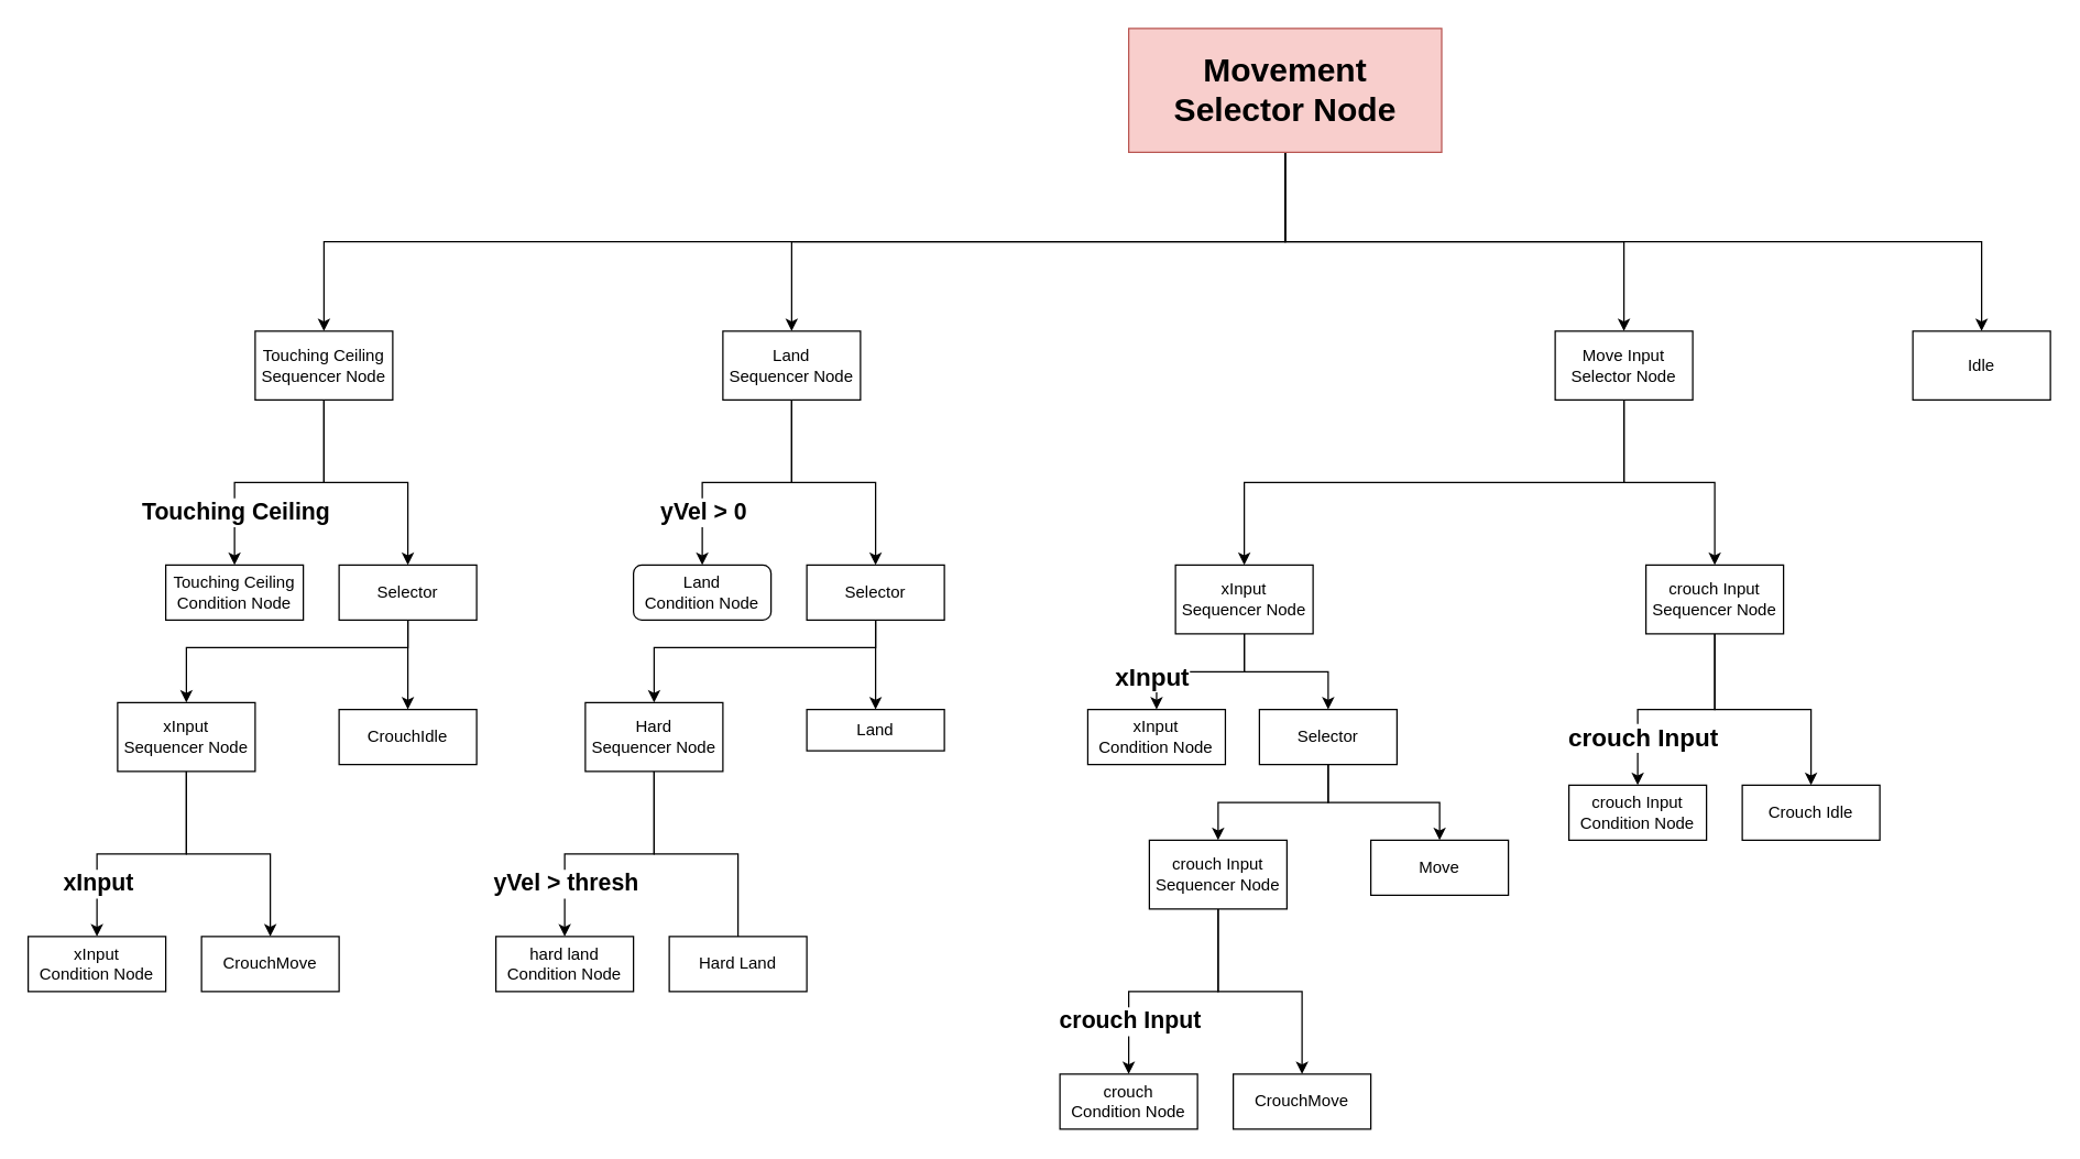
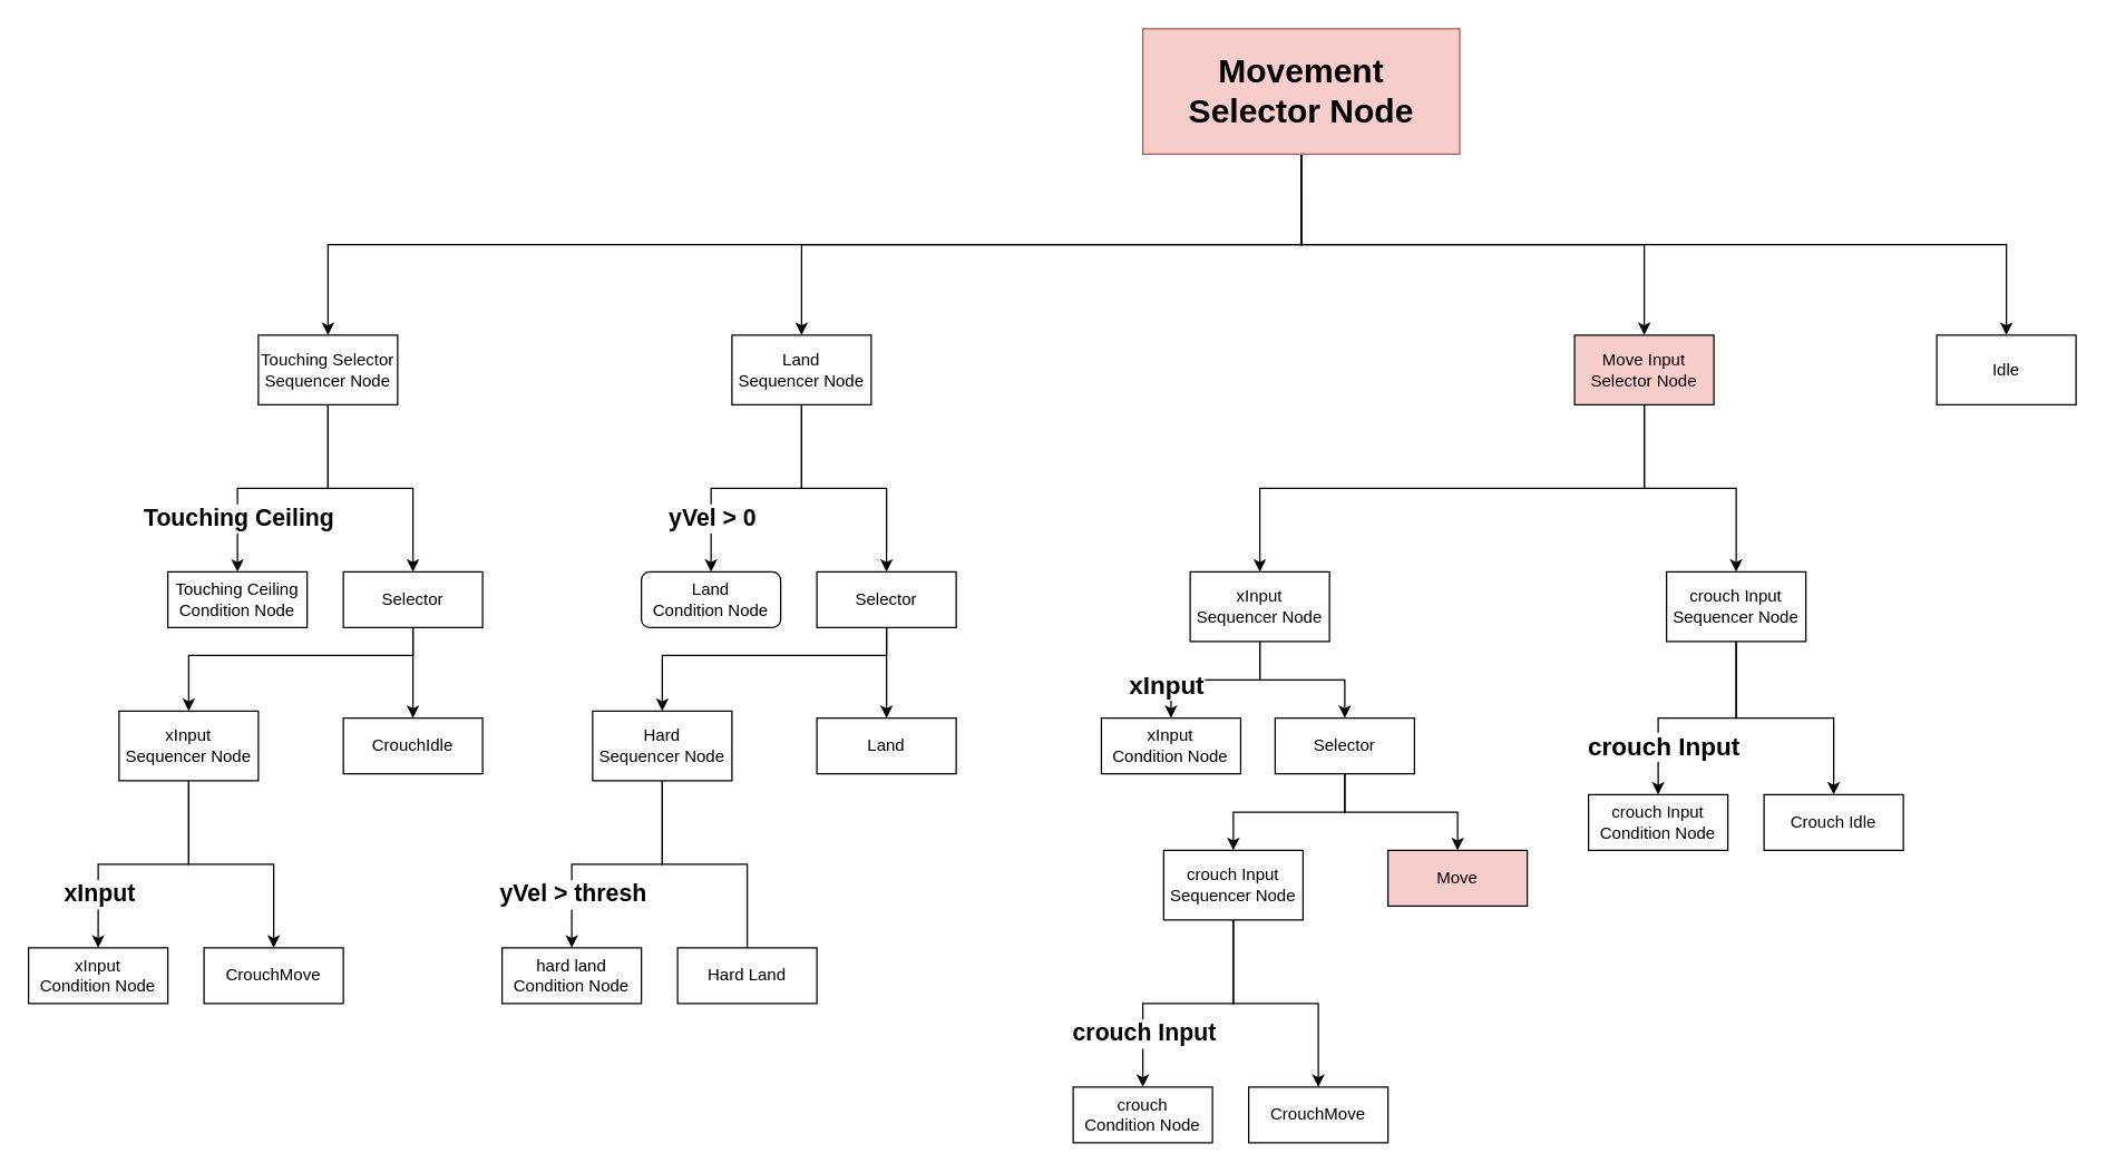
  <mxCell id="0" />
  <mxCell id="1" parent="0" />
  <mxCell id="2" style="edgeStyle=orthogonalEdgeStyle;rounded=0;orthogonalLoop=1;jettySize=auto;html=1;exitX=0.5;exitY=1;exitDx=0;exitDy=0;" parent="1" source="6" target="13" edge="1"><mxGeometry relative="1" as="geometry" /></mxCell>
  <mxCell id="3" style="edgeStyle=orthogonalEdgeStyle;rounded=0;orthogonalLoop=1;jettySize=auto;html=1;entryX=0.5;entryY=0;entryDx=0;entryDy=0;exitX=0.5;exitY=1;exitDx=0;exitDy=0;" parent="1" source="6" target="17" edge="1"><mxGeometry relative="1" as="geometry" /></mxCell>
  <mxCell id="4" style="edgeStyle=orthogonalEdgeStyle;rounded=0;orthogonalLoop=1;jettySize=auto;html=1;entryX=0.5;entryY=0;entryDx=0;entryDy=0;exitX=0.5;exitY=1;exitDx=0;exitDy=0;" parent="1" source="6" target="53" edge="1"><mxGeometry relative="1" as="geometry" /></mxCell>
  <mxCell id="5" style="edgeStyle=orthogonalEdgeStyle;rounded=0;orthogonalLoop=1;jettySize=auto;html=1;entryX=0.5;entryY=0;entryDx=0;entryDy=0;exitX=0.5;exitY=1;exitDx=0;exitDy=0;" parent="1" source="6" target="32" edge="1"><mxGeometry relative="1" as="geometry" /></mxCell>
  <mxCell id="6" value="Movement&lt;br style=&quot;font-size: 24px;&quot;&gt;Selector Node" style="rounded=0;whiteSpace=wrap;html=1;fillColor=#f8cecc;strokeColor=#b85450;fontStyle=1;fontSize=24;" parent="1" vertex="1"><mxGeometry x="820" y="20" width="227.5" height="90" as="geometry" /></mxCell>
  <mxCell id="7" style="edgeStyle=orthogonalEdgeStyle;rounded=0;orthogonalLoop=1;jettySize=auto;html=1;entryX=0.5;entryY=0;entryDx=0;entryDy=0;" parent="1" source="9" target="37" edge="1"><mxGeometry relative="1" as="geometry"><Array as="points"><mxPoint x="296" y="470" /><mxPoint x="135" y="470" /></Array></mxGeometry></mxCell>
  <mxCell id="8" style="edgeStyle=orthogonalEdgeStyle;rounded=0;orthogonalLoop=1;jettySize=auto;html=1;entryX=0.5;entryY=0;entryDx=0;entryDy=0;" parent="1" source="9" target="39" edge="1"><mxGeometry relative="1" as="geometry" /></mxCell>
  <mxCell id="9" value="Selector" style="rounded=0;whiteSpace=wrap;html=1;" parent="1" vertex="1"><mxGeometry x="246" y="410" width="100" height="40" as="geometry" /></mxCell>
  <mxCell id="10" style="edgeStyle=orthogonalEdgeStyle;rounded=0;orthogonalLoop=1;jettySize=auto;html=1;entryX=0.5;entryY=0;entryDx=0;entryDy=0;" parent="1" source="13" target="14" edge="1"><mxGeometry relative="1" as="geometry" /></mxCell>
  <mxCell id="11" value="Touching Ceiling" style="edgeLabel;html=1;align=center;verticalAlign=middle;resizable=0;points=[];fontStyle=1;fontSize=17;" parent="10" vertex="1" connectable="0"><mxGeometry x="0.578" relative="1" as="geometry"><mxPoint as="offset" /></mxGeometry></mxCell>
  <mxCell id="12" style="edgeStyle=orthogonalEdgeStyle;rounded=0;orthogonalLoop=1;jettySize=auto;html=1;entryX=0.5;entryY=0;entryDx=0;entryDy=0;" parent="1" source="13" target="9" edge="1"><mxGeometry relative="1" as="geometry" /></mxCell>
- <mxCell id="13" value="Touching Ceiling&lt;br&gt;Sequencer Node" style="rounded=0;whiteSpace=wrap;html=1;" parent="1" vertex="1"><mxGeometry x="185" y="240" width="100" height="50" as="geometry" /></mxCell>
+ <mxCell id="13" value="Touching Selector&lt;br&gt;Sequencer Node" style="rounded=0;whiteSpace=wrap;html=1;" parent="1" vertex="1"><mxGeometry x="185" y="240" width="100" height="50" as="geometry" /></mxCell>
  <mxCell id="14" value="Touching Ceiling&lt;br style=&quot;border-color: var(--border-color);&quot;&gt;Condition Node" style="rounded=0;whiteSpace=wrap;html=1;" parent="1" vertex="1"><mxGeometry x="120" y="410" width="100" height="40" as="geometry" /></mxCell>
  <mxCell id="15" style="edgeStyle=orthogonalEdgeStyle;rounded=0;orthogonalLoop=1;jettySize=auto;html=1;entryX=0.5;entryY=0;entryDx=0;entryDy=0;exitX=0.5;exitY=1;exitDx=0;exitDy=0;" parent="1" source="17" target="30" edge="1"><mxGeometry relative="1" as="geometry" /></mxCell>
  <mxCell id="16" style="edgeStyle=orthogonalEdgeStyle;rounded=0;orthogonalLoop=1;jettySize=auto;html=1;entryX=0.5;entryY=0;entryDx=0;entryDy=0;exitX=0.5;exitY=1;exitDx=0;exitDy=0;" parent="1" source="17" target="24" edge="1"><mxGeometry relative="1" as="geometry" /></mxCell>
- <mxCell id="17" value="Move Input&lt;br&gt;Selector Node" style="rounded=0;whiteSpace=wrap;html=1;" parent="1" vertex="1"><mxGeometry x="1130" y="240" width="100" height="50" as="geometry" /></mxCell>
+ <mxCell id="17" value="Move Input&lt;br&gt;Selector Node" style="rounded=0;whiteSpace=wrap;html=1;fillColor=#f8cecc;" parent="1" vertex="1"><mxGeometry x="1130" y="240" width="100" height="50" as="geometry" /></mxCell>
  <mxCell id="18" style="edgeStyle=orthogonalEdgeStyle;rounded=0;orthogonalLoop=1;jettySize=auto;html=1;entryX=0.5;entryY=0;entryDx=0;entryDy=0;" parent="1" source="20" target="44" edge="1"><mxGeometry relative="1" as="geometry" /></mxCell>
  <mxCell id="19" style="edgeStyle=orthogonalEdgeStyle;rounded=0;orthogonalLoop=1;jettySize=auto;html=1;entryX=0.5;entryY=0;entryDx=0;entryDy=0;" parent="1" source="20" target="46" edge="1"><mxGeometry relative="1" as="geometry" /></mxCell>
  <mxCell id="20" value="Selector" style="rounded=0;whiteSpace=wrap;html=1;" parent="1" vertex="1"><mxGeometry x="915" y="515" width="100" height="40" as="geometry" /></mxCell>
  <mxCell id="21" style="edgeStyle=orthogonalEdgeStyle;rounded=0;orthogonalLoop=1;jettySize=auto;html=1;entryX=0.5;entryY=0;entryDx=0;entryDy=0;" parent="1" source="24" target="25" edge="1"><mxGeometry relative="1" as="geometry" /></mxCell>
  <mxCell id="22" value="xInput" style="edgeLabel;html=1;align=center;verticalAlign=middle;resizable=0;points=[];fontStyle=1;fontSize=18;" parent="21" vertex="1" connectable="0"><mxGeometry x="0.6" y="-4" relative="1" as="geometry"><mxPoint as="offset" /></mxGeometry></mxCell>
  <mxCell id="23" style="edgeStyle=orthogonalEdgeStyle;rounded=0;orthogonalLoop=1;jettySize=auto;html=1;entryX=0.5;entryY=0;entryDx=0;entryDy=0;" parent="1" source="24" target="20" edge="1"><mxGeometry relative="1" as="geometry" /></mxCell>
  <mxCell id="24" value="xInput&lt;br&gt;Sequencer Node" style="rounded=0;whiteSpace=wrap;html=1;" parent="1" vertex="1"><mxGeometry x="854" y="410" width="100" height="50" as="geometry" /></mxCell>
  <mxCell id="25" value="xInput&lt;br&gt;Condition Node" style="rounded=0;whiteSpace=wrap;html=1;" parent="1" vertex="1"><mxGeometry x="790.25" y="515" width="100" height="40" as="geometry" /></mxCell>
  <mxCell id="26" value="Crouch Idle" style="rounded=0;whiteSpace=wrap;html=1;" parent="1" vertex="1"><mxGeometry x="1266" y="570" width="100" height="40" as="geometry" /></mxCell>
  <mxCell id="27" style="edgeStyle=orthogonalEdgeStyle;rounded=0;orthogonalLoop=1;jettySize=auto;html=1;entryX=0.5;entryY=0;entryDx=0;entryDy=0;" parent="1" source="30" target="31" edge="1"><mxGeometry relative="1" as="geometry" /></mxCell>
  <mxCell id="28" value="crouch Input" style="edgeLabel;html=1;align=center;verticalAlign=middle;resizable=0;points=[];fontStyle=1;fontSize=18;" parent="27" vertex="1" connectable="0"><mxGeometry x="0.58" y="3" relative="1" as="geometry"><mxPoint as="offset" /></mxGeometry></mxCell>
  <mxCell id="29" style="edgeStyle=orthogonalEdgeStyle;rounded=0;orthogonalLoop=1;jettySize=auto;html=1;entryX=0.5;entryY=0;entryDx=0;entryDy=0;" parent="1" source="30" target="26" edge="1"><mxGeometry relative="1" as="geometry" /></mxCell>
  <mxCell id="30" value="crouch Input&lt;br&gt;Sequencer Node" style="rounded=0;whiteSpace=wrap;html=1;" parent="1" vertex="1"><mxGeometry x="1196" y="410" width="100" height="50" as="geometry" /></mxCell>
  <mxCell id="31" value="crouch Input&lt;br&gt;Condition Node" style="rounded=0;whiteSpace=wrap;html=1;" parent="1" vertex="1"><mxGeometry x="1140" y="570" width="100" height="40" as="geometry" /></mxCell>
  <mxCell id="32" value="Idle" style="rounded=0;whiteSpace=wrap;html=1;" parent="1" vertex="1"><mxGeometry x="1390" y="240" width="100" height="50" as="geometry" /></mxCell>
  <mxCell id="33" value="CrouchMove" style="rounded=0;whiteSpace=wrap;html=1;" parent="1" vertex="1"><mxGeometry x="146" y="680" width="100" height="40" as="geometry" /></mxCell>
  <mxCell id="34" style="edgeStyle=orthogonalEdgeStyle;rounded=0;orthogonalLoop=1;jettySize=auto;html=1;entryX=0.5;entryY=0;entryDx=0;entryDy=0;" parent="1" source="37" target="38" edge="1"><mxGeometry relative="1" as="geometry" /></mxCell>
  <mxCell id="35" value="xInput" style="edgeLabel;html=1;align=center;verticalAlign=middle;resizable=0;points=[];fontStyle=1;fontSize=17;" parent="34" vertex="1" connectable="0"><mxGeometry x="0.578" relative="1" as="geometry"><mxPoint as="offset" /></mxGeometry></mxCell>
  <mxCell id="36" style="edgeStyle=orthogonalEdgeStyle;rounded=0;orthogonalLoop=1;jettySize=auto;html=1;entryX=0.5;entryY=0;entryDx=0;entryDy=0;" parent="1" source="37" target="33" edge="1"><mxGeometry relative="1" as="geometry" /></mxCell>
  <mxCell id="37" value="xInput&lt;br&gt;Sequencer Node" style="rounded=0;whiteSpace=wrap;html=1;" parent="1" vertex="1"><mxGeometry x="85" y="510" width="100" height="50" as="geometry" /></mxCell>
  <mxCell id="38" value="xInput&lt;br&gt;Condition Node" style="rounded=0;whiteSpace=wrap;html=1;" parent="1" vertex="1"><mxGeometry x="20" y="680" width="100" height="40" as="geometry" /></mxCell>
  <mxCell id="39" value="CrouchIdle" style="rounded=0;whiteSpace=wrap;html=1;" parent="1" vertex="1"><mxGeometry x="246" y="515" width="100" height="40" as="geometry" /></mxCell>
  <mxCell id="40" value="CrouchMove" style="rounded=0;whiteSpace=wrap;html=1;" parent="1" vertex="1"><mxGeometry x="896" y="780" width="100" height="40" as="geometry" /></mxCell>
  <mxCell id="41" style="edgeStyle=orthogonalEdgeStyle;rounded=0;orthogonalLoop=1;jettySize=auto;html=1;entryX=0.5;entryY=0;entryDx=0;entryDy=0;" parent="1" source="44" target="45" edge="1"><mxGeometry relative="1" as="geometry" /></mxCell>
  <mxCell id="42" value="crouch Input" style="edgeLabel;html=1;align=center;verticalAlign=middle;resizable=0;points=[];fontStyle=1;fontSize=17;" parent="41" vertex="1" connectable="0"><mxGeometry x="0.578" relative="1" as="geometry"><mxPoint as="offset" /></mxGeometry></mxCell>
  <mxCell id="43" style="edgeStyle=orthogonalEdgeStyle;rounded=0;orthogonalLoop=1;jettySize=auto;html=1;entryX=0.5;entryY=0;entryDx=0;entryDy=0;" parent="1" source="44" target="40" edge="1"><mxGeometry relative="1" as="geometry" /></mxCell>
  <mxCell id="44" value="crouch Input&lt;br&gt;Sequencer Node" style="rounded=0;whiteSpace=wrap;html=1;" parent="1" vertex="1"><mxGeometry x="835" y="610" width="100" height="50" as="geometry" /></mxCell>
  <mxCell id="45" value="crouch&lt;br&gt;Condition Node" style="rounded=0;whiteSpace=wrap;html=1;" parent="1" vertex="1"><mxGeometry x="770" y="780" width="100" height="40" as="geometry" /></mxCell>
- <mxCell id="46" value="Move" style="rounded=0;whiteSpace=wrap;html=1;" parent="1" vertex="1"><mxGeometry x="996" y="610" width="100" height="40" as="geometry" /></mxCell>
+ <mxCell id="46" value="Move" style="rounded=0;whiteSpace=wrap;html=1;fillColor=#f8cecc;" parent="1" vertex="1"><mxGeometry x="996" y="610" width="100" height="40" as="geometry" /></mxCell>
  <mxCell id="47" style="edgeStyle=orthogonalEdgeStyle;rounded=0;orthogonalLoop=1;jettySize=auto;html=1;entryX=0.5;entryY=0;entryDx=0;entryDy=0;" parent="1" source="49" target="59" edge="1"><mxGeometry relative="1" as="geometry"><Array as="points"><mxPoint x="636" y="470" /><mxPoint x="475" y="470" /></Array></mxGeometry></mxCell>
  <mxCell id="48" style="edgeStyle=orthogonalEdgeStyle;rounded=0;orthogonalLoop=1;jettySize=auto;html=1;entryX=0.5;entryY=0;entryDx=0;entryDy=0;" parent="1" source="49" target="61" edge="1"><mxGeometry relative="1" as="geometry" /></mxCell>
  <mxCell id="49" value="Selector" style="rounded=0;whiteSpace=wrap;html=1;" parent="1" vertex="1"><mxGeometry x="586" y="410" width="100" height="40" as="geometry" /></mxCell>
  <mxCell id="50" style="edgeStyle=orthogonalEdgeStyle;rounded=0;orthogonalLoop=1;jettySize=auto;html=1;entryX=0.5;entryY=0;entryDx=0;entryDy=0;" parent="1" source="53" target="54" edge="1"><mxGeometry relative="1" as="geometry" /></mxCell>
  <mxCell id="51" value="yVel &amp;gt; 0" style="edgeLabel;html=1;align=center;verticalAlign=middle;resizable=0;points=[];fontStyle=1;fontSize=17;" parent="50" vertex="1" connectable="0"><mxGeometry x="0.578" relative="1" as="geometry"><mxPoint as="offset" /></mxGeometry></mxCell>
  <mxCell id="52" style="edgeStyle=orthogonalEdgeStyle;rounded=0;orthogonalLoop=1;jettySize=auto;html=1;entryX=0.5;entryY=0;entryDx=0;entryDy=0;" parent="1" source="53" target="49" edge="1"><mxGeometry relative="1" as="geometry" /></mxCell>
  <mxCell id="53" value="Land&lt;br&gt;Sequencer Node" style="rounded=0;whiteSpace=wrap;html=1;" parent="1" vertex="1"><mxGeometry x="525" y="240" width="100" height="50" as="geometry" /></mxCell>
  <mxCell id="54" value="Land&lt;br style=&quot;border-color: var(--border-color);&quot;&gt;Condition Node" style="whiteSpace=wrap;html=1;rounded=1;" parent="1" vertex="1"><mxGeometry x="460" y="410" width="100" height="40" as="geometry" /></mxCell>
  <mxCell id="55" value="Hard Land" style="rounded=0;whiteSpace=wrap;html=1;" parent="1" vertex="1"><mxGeometry x="486" y="680" width="100" height="40" as="geometry" /></mxCell>
  <mxCell id="56" style="edgeStyle=orthogonalEdgeStyle;rounded=0;orthogonalLoop=1;jettySize=auto;html=1;entryX=0.5;entryY=0;entryDx=0;entryDy=0;" parent="1" source="59" target="60" edge="1"><mxGeometry relative="1" as="geometry" /></mxCell>
  <mxCell id="57" value="yVel &amp;gt; thresh" style="edgeLabel;html=1;align=center;verticalAlign=middle;resizable=0;points=[];fontStyle=1;fontSize=17;" parent="56" vertex="1" connectable="0"><mxGeometry x="0.578" relative="1" as="geometry"><mxPoint as="offset" /></mxGeometry></mxCell>
  <mxCell id="58" style="edgeStyle=orthogonalEdgeStyle;rounded=0;orthogonalLoop=1;jettySize=auto;html=1;entryX=0.5;entryY=0;entryDx=0;entryDy=0;endArrow=none;" parent="1" source="59" target="55" edge="1"><mxGeometry relative="1" as="geometry" /></mxCell>
  <mxCell id="59" value="Hard&lt;br&gt;Sequencer Node" style="rounded=0;whiteSpace=wrap;html=1;" parent="1" vertex="1"><mxGeometry x="425" y="510" width="100" height="50" as="geometry" /></mxCell>
  <mxCell id="60" value="hard land&lt;br&gt;Condition Node" style="rounded=0;whiteSpace=wrap;html=1;" parent="1" vertex="1"><mxGeometry x="360" y="680" width="100" height="40" as="geometry" /></mxCell>
- <mxCell id="61" value="Land" style="rounded=0;whiteSpace=wrap;html=1;" parent="1" vertex="1"><mxGeometry x="586" y="515" width="100" height="30" as="geometry" /></mxCell>
+ <mxCell id="61" value="Land" style="rounded=0;whiteSpace=wrap;html=1;" parent="1" vertex="1"><mxGeometry x="586" y="515" width="100" height="40" as="geometry" /></mxCell>
